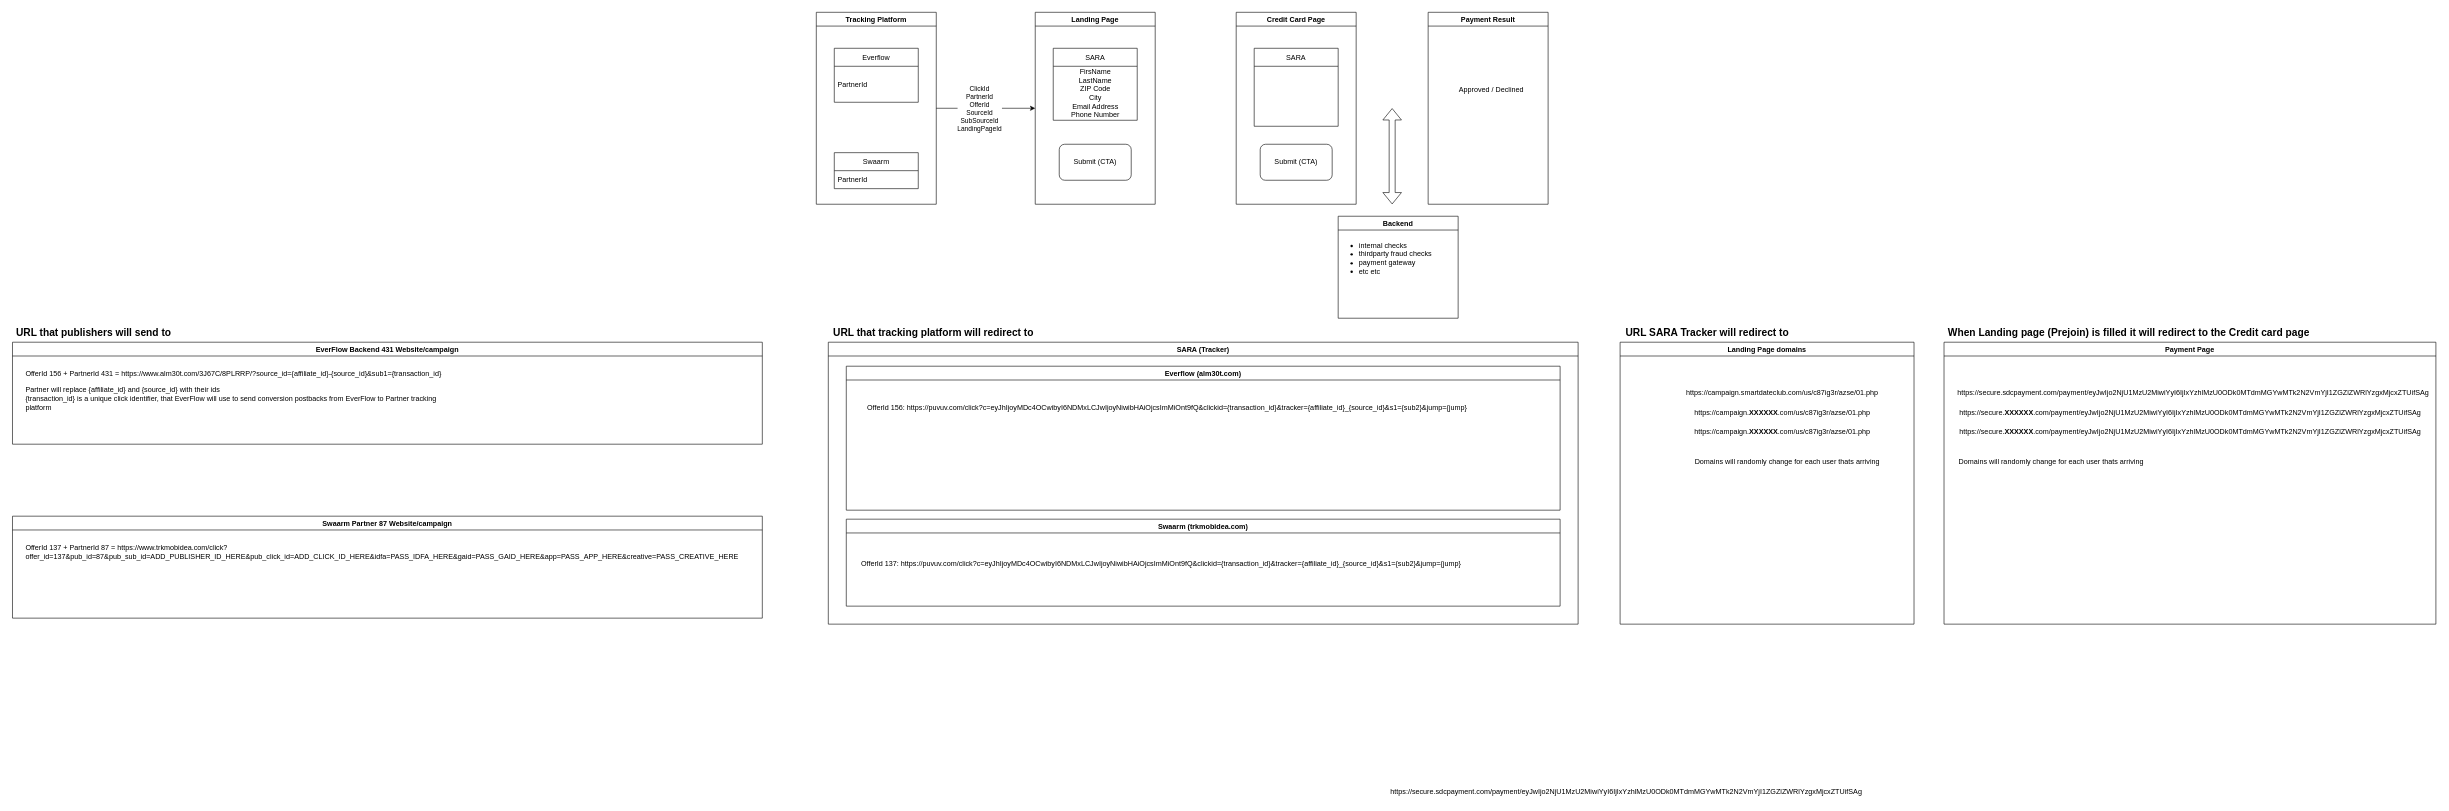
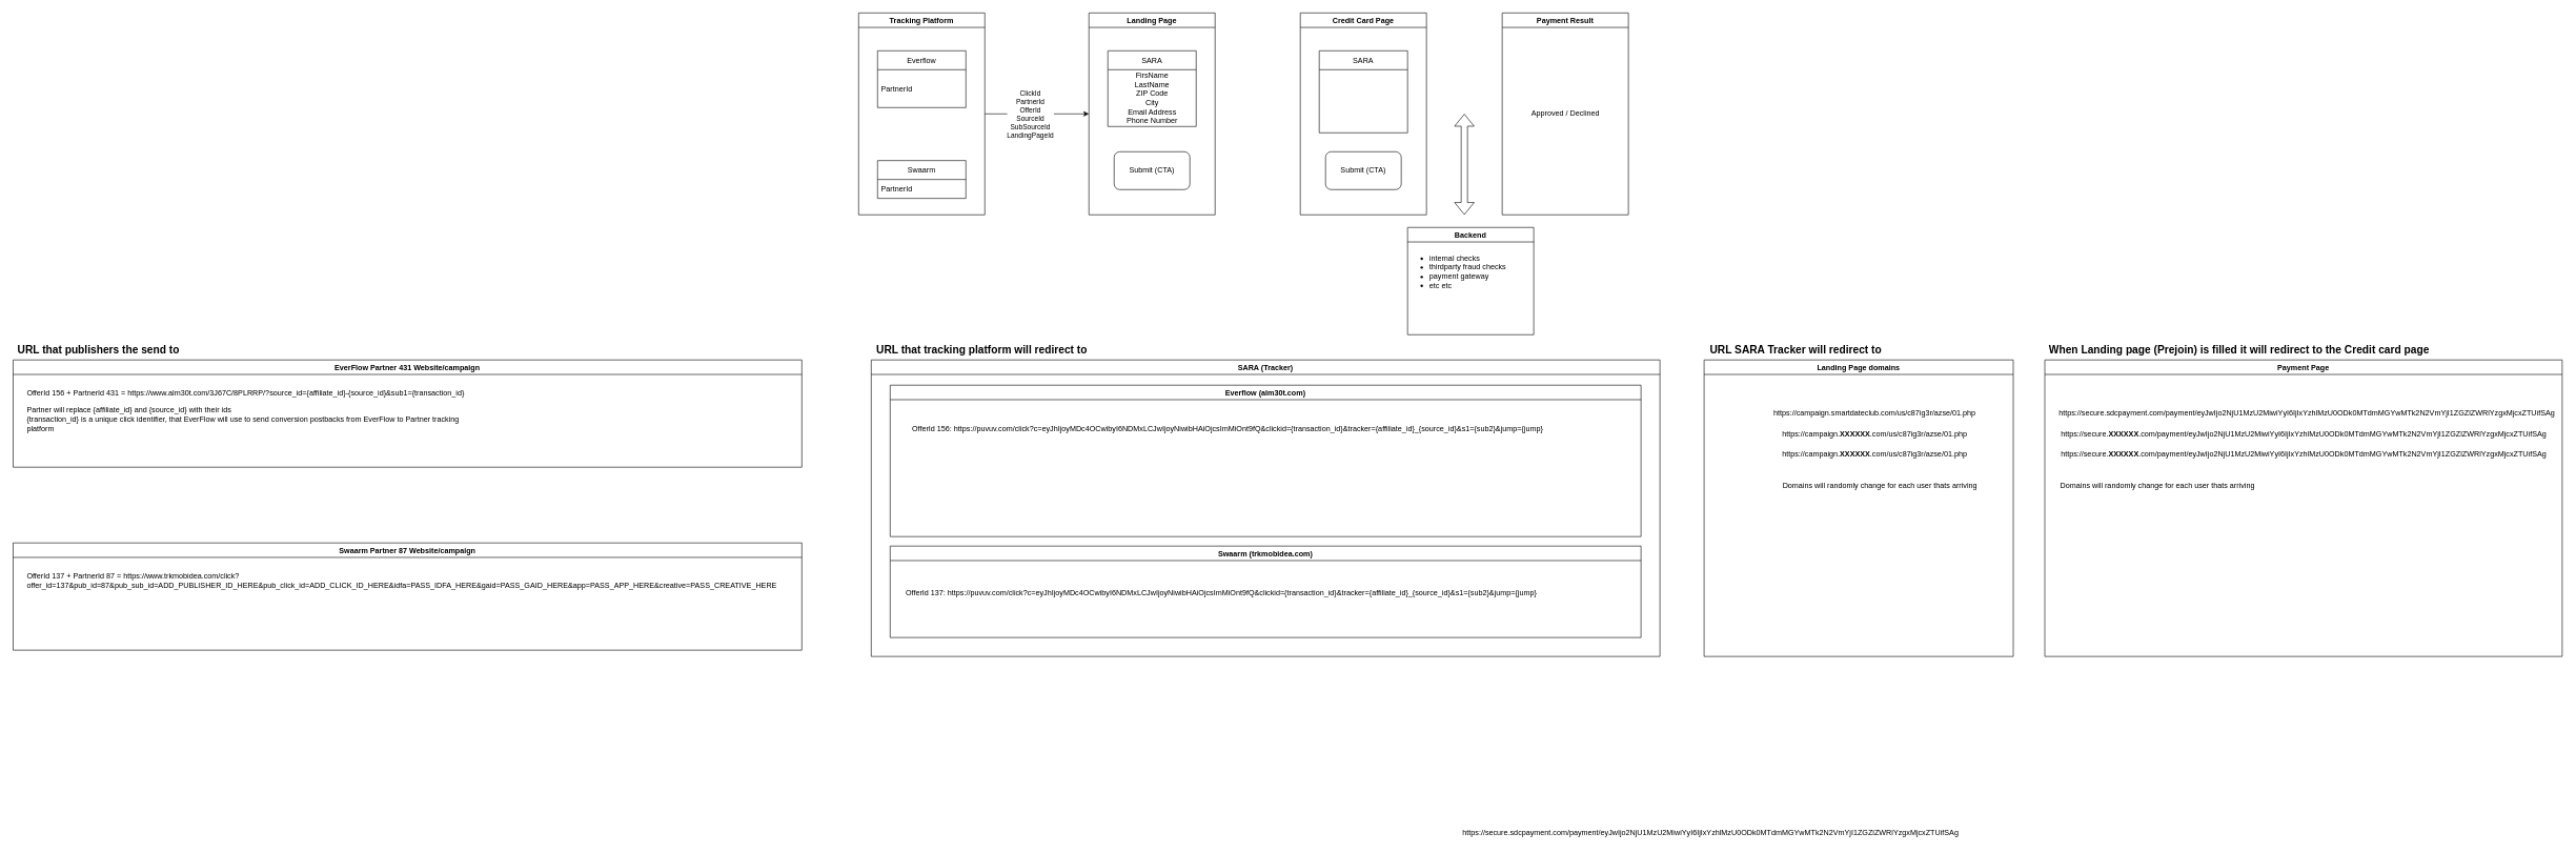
  <mxCell id="0" />
  <mxCell id="1" parent="0" />
  <mxCell id="2" style="edgeStyle=orthogonalEdgeStyle;rounded=0;orthogonalLoop=1;jettySize=auto;html=1;entryX=0;entryY=0.5;entryDx=0;entryDy=0;" parent="1" source="4" target="9" edge="1"><mxGeometry relative="1" as="geometry" /></mxCell>
  <mxCell id="3" value="ClickId&lt;br&gt;PartnerId&lt;br&gt;OfferId&lt;br&gt;SourceId&lt;br&gt;SubSourceId&lt;br&gt;LandingPageId" style="edgeLabel;html=1;align=center;verticalAlign=middle;resizable=0;points=[];" parent="2" vertex="1" connectable="0"><mxGeometry x="0.292" y="-3" relative="1" as="geometry"><mxPoint x="-36" y="-3" as="offset" /></mxGeometry></mxCell>
  <mxCell id="4" value="Tracking Platform" style="swimlane;" parent="1" vertex="1"><mxGeometry x="1360" y="20" width="200" height="320" as="geometry" /></mxCell>
  <mxCell id="5" value="Everflow" style="swimlane;fontStyle=0;childLayout=stackLayout;horizontal=1;startSize=30;horizontalStack=0;resizeParent=1;resizeParentMax=0;resizeLast=0;collapsible=1;marginBottom=0;" parent="4" vertex="1"><mxGeometry x="30" y="60" width="140" height="90" as="geometry" /></mxCell>
  <mxCell id="6" value="PartnerId" style="text;strokeColor=none;fillColor=none;align=left;verticalAlign=middle;spacingLeft=4;spacingRight=4;overflow=hidden;points=[[0,0.5],[1,0.5]];portConstraint=eastwest;rotatable=0;" parent="5" vertex="1"><mxGeometry y="30" width="140" height="60" as="geometry" /></mxCell>
  <mxCell id="7" value="Swaarm" style="swimlane;fontStyle=0;childLayout=stackLayout;horizontal=1;startSize=30;horizontalStack=0;resizeParent=1;resizeParentMax=0;resizeLast=0;collapsible=1;marginBottom=0;" parent="4" vertex="1"><mxGeometry x="30" y="234" width="140" height="60" as="geometry" /></mxCell>
  <mxCell id="8" value="PartnerId" style="text;strokeColor=none;fillColor=none;align=left;verticalAlign=middle;spacingLeft=4;spacingRight=4;overflow=hidden;points=[[0,0.5],[1,0.5]];portConstraint=eastwest;rotatable=0;" parent="7" vertex="1"><mxGeometry y="30" width="140" height="30" as="geometry" /></mxCell>
  <mxCell id="9" value="Landing Page" style="swimlane;" parent="1" vertex="1"><mxGeometry x="1725" y="20" width="200" height="320" as="geometry" /></mxCell>
  <mxCell id="10" value="SARA" style="swimlane;fontStyle=0;childLayout=stackLayout;horizontal=1;startSize=30;horizontalStack=0;resizeParent=1;resizeParentMax=0;resizeLast=0;collapsible=1;marginBottom=0;" parent="9" vertex="1"><mxGeometry x="30" y="60" width="140" height="120" as="geometry" /></mxCell>
  <mxCell id="11" value="FirsName&lt;br&gt;LastName&lt;br&gt;ZIP Code&lt;br&gt;City&lt;br&gt;Email Address&lt;br&gt;Phone Number&lt;br&gt;" style="text;html=1;align=center;verticalAlign=middle;resizable=0;points=[];autosize=1;strokeColor=none;fillColor=none;" parent="10" vertex="1"><mxGeometry y="30" width="140" height="90" as="geometry" /></mxCell>
  <mxCell id="12" value="Submit (CTA)" style="rounded=1;whiteSpace=wrap;html=1;" parent="9" vertex="1"><mxGeometry x="40" y="220" width="120" height="60" as="geometry" /></mxCell>
  <mxCell id="13" value="Credit Card Page" style="swimlane;" parent="1" vertex="1"><mxGeometry x="2060" y="20" width="200" height="320" as="geometry" /></mxCell>
  <mxCell id="14" value="SARA" style="swimlane;fontStyle=0;childLayout=stackLayout;horizontal=1;startSize=30;horizontalStack=0;resizeParent=1;resizeParentMax=0;resizeLast=0;collapsible=1;marginBottom=0;" parent="13" vertex="1"><mxGeometry x="30" y="60" width="140" height="130" as="geometry" /></mxCell>
  <mxCell id="15" value="Submit (CTA)" style="rounded=1;whiteSpace=wrap;html=1;" parent="13" vertex="1"><mxGeometry x="40" y="220" width="120" height="60" as="geometry" /></mxCell>
  <mxCell id="16" value="Payment Result" style="swimlane;" parent="1" vertex="1"><mxGeometry x="2380" y="20" width="200" height="320" as="geometry" /></mxCell>
- <mxCell id="17" value="Approved / Declined" style="text;html=1;align=center;verticalAlign=middle;resizable=0;points=[];autosize=1;strokeColor=none;fillColor=none;" parent="16" vertex="1"><mxGeometry x="45" y="120" width="120" height="20" as="geometry" /></mxCell>
+ <mxCell id="17" value="Approved / Declined" style="text;html=1;align=center;verticalAlign=middle;resizable=0;points=[];autosize=1;strokeColor=none;fillColor=none;" parent="16" vertex="1"><mxGeometry x="40" y="150" width="120" height="20" as="geometry" /></mxCell>
  <mxCell id="18" value="SARA (Tracker)" style="swimlane;" parent="1" vertex="1"><mxGeometry x="1380" y="570" width="1250" height="470" as="geometry" /></mxCell>
  <mxCell id="19" value="Everflow (alm30t.com)" style="swimlane;" parent="18" vertex="1"><mxGeometry x="30" y="40" width="1190" height="240" as="geometry" /></mxCell>
  <mxCell id="20" value="OfferId 156:&amp;nbsp;https://puvuv.com/click?c=eyJhIjoyMDc4OCwibyI6NDMxLCJwIjoyNiwibHAiOjcsImMiOnt9fQ&amp;amp;clickid={transaction_id}&amp;amp;tracker={affiliate_id}_{source_id}&amp;amp;s1={sub2}&amp;amp;jump={jump}" style="text;html=1;strokeColor=none;fillColor=none;align=center;verticalAlign=middle;whiteSpace=wrap;rounded=0;" parent="19" vertex="1"><mxGeometry x="20" y="50" width="1030" height="40" as="geometry" /></mxCell>
  <mxCell id="21" value="Swaarm (trkmobidea.com)" style="swimlane;" parent="18" vertex="1"><mxGeometry x="30" y="295" width="1190" height="145" as="geometry" /></mxCell>
  <mxCell id="22" value="OfferId 137:&amp;nbsp;https://puvuv.com/click?c=eyJhIjoyMDc4OCwibyI6NDMxLCJwIjoyNiwibHAiOjcsImMiOnt9fQ&amp;amp;clickid={transaction_id}&amp;amp;tracker={affiliate_id}_{source_id}&amp;amp;s1={sub2}&amp;amp;jump={jump}" style="text;html=1;strokeColor=none;fillColor=none;align=center;verticalAlign=middle;whiteSpace=wrap;rounded=0;" parent="21" vertex="1"><mxGeometry x="10" y="55" width="1030" height="40" as="geometry" /></mxCell>
- <mxCell id="23" value="EverFlow Backend 431 Website/campaign" style="swimlane;" parent="1" vertex="1"><mxGeometry x="20" y="570" width="1250" height="170" as="geometry" /></mxCell>
+ <mxCell id="23" value="EverFlow Partner 431 Website/campaign" style="swimlane;" parent="1" vertex="1"><mxGeometry x="20" y="570" width="1250" height="170" as="geometry" /></mxCell>
  <mxCell id="24" value="OfferId 156 + PartnerId 431 = https://www.alm30t.com/3J67C/8PLRRP/?source_id={affiliate_id}-{source_id}&amp;amp;sub1={transaction_id}&lt;br&gt;&lt;br&gt;Partner will replace {affiliate_id} and {source_id} with their ids&lt;br&gt;{transaction_id} is a unique click identifier, that EverFlow will use to send conversion postbacks from EverFlow to Partner tracking platform" style="text;html=1;strokeColor=none;fillColor=none;align=left;verticalAlign=middle;whiteSpace=wrap;rounded=0;" parent="23" vertex="1"><mxGeometry x="20" y="40" width="720" height="80" as="geometry" /></mxCell>
  <mxCell id="25" value="Landing Page domains" style="swimlane;" parent="1" vertex="1"><mxGeometry x="2700" y="570" width="490" height="470" as="geometry" /></mxCell>
  <mxCell id="26" value="https://campaign.smartdateclub.com/us/c87ig3r/azse/01.php" style="text;html=1;align=center;verticalAlign=middle;resizable=0;points=[];autosize=1;strokeColor=none;fillColor=none;" parent="25" vertex="1"><mxGeometry x="100" y="75" width="340" height="20" as="geometry" /></mxCell>
  <mxCell id="27" value="https://campaign.&lt;b&gt;XXXXXX&lt;/b&gt;.com/us/c87ig3r/azse/01.php" style="text;html=1;align=center;verticalAlign=middle;resizable=0;points=[];autosize=1;strokeColor=none;fillColor=none;" parent="25" vertex="1"><mxGeometry x="115" y="108" width="310" height="20" as="geometry" /></mxCell>
  <mxCell id="28" value="https://campaign.&lt;b&gt;XXXXXX&lt;/b&gt;.com/us/c87ig3r/azse/01.php" style="text;html=1;align=center;verticalAlign=middle;resizable=0;points=[];autosize=1;strokeColor=none;fillColor=none;" parent="25" vertex="1"><mxGeometry x="115" y="140" width="310" height="20" as="geometry" /></mxCell>
  <mxCell id="29" value="Domains will randomly change for each user thats arriving&amp;nbsp;" style="text;html=1;align=center;verticalAlign=middle;resizable=0;points=[];autosize=1;strokeColor=none;fillColor=none;" parent="25" vertex="1"><mxGeometry x="115" y="190" width="330" height="20" as="geometry" /></mxCell>
  <mxCell id="30" value="Swaarm Partner 87 Website/campaign" style="swimlane;" parent="1" vertex="1"><mxGeometry x="20" y="860" width="1250" height="170" as="geometry" /></mxCell>
  <mxCell id="31" value="OfferId 137 + PartnerId 87 =&amp;nbsp;https://www.trkmobidea.com/click?offer_id=137&amp;amp;pub_id=87&amp;amp;pub_sub_id=ADD_PUBLISHER_ID_HERE&amp;amp;pub_click_id=ADD_CLICK_ID_HERE&amp;amp;idfa=PASS_IDFA_HERE&amp;amp;gaid=PASS_GAID_HERE&amp;amp;app=PASS_APP_HERE&amp;amp;creative=PASS_CREATIVE_HERE&amp;nbsp;&lt;br&gt;" style="text;html=1;strokeColor=none;fillColor=none;align=left;verticalAlign=middle;whiteSpace=wrap;rounded=0;" parent="30" vertex="1"><mxGeometry x="20" y="30" width="720" height="60" as="geometry" /></mxCell>
- <mxCell id="32" value="&lt;h1 style=&quot;font-size: 17px;&quot;&gt;URL that publishers will send to&lt;/h1&gt;" style="text;html=1;align=center;verticalAlign=middle;resizable=0;points=[];autosize=1;strokeColor=none;fillColor=none;fontSize=17;" parent="1" vertex="1"><mxGeometry x="20" y="530" width="270" height="50" as="geometry" /></mxCell>
+ <mxCell id="32" value="&lt;h1 style=&quot;font-size: 17px;&quot;&gt;URL that publishers the send to&lt;/h1&gt;" style="text;html=1;align=center;verticalAlign=middle;resizable=0;points=[];autosize=1;strokeColor=none;fillColor=none;fontSize=17;" parent="1" vertex="1"><mxGeometry x="20" y="530" width="270" height="50" as="geometry" /></mxCell>
  <mxCell id="33" value="&lt;h1 style=&quot;font-size: 17px;&quot;&gt;URL that tracking platform will redirect to&lt;/h1&gt;" style="text;html=1;align=center;verticalAlign=middle;resizable=0;points=[];autosize=1;strokeColor=none;fillColor=none;fontSize=17;" parent="1" vertex="1"><mxGeometry x="1380" y="530" width="350" height="50" as="geometry" /></mxCell>
  <mxCell id="34" value="https://secure.sdcpayment.com/payment/eyJwIjo2NjU1MzU2MiwiYyI6IjIxYzhlMzU0ODk0MTdmMGYwMTk2N2VmYjI1ZGZlZWRlYzgxMjcxZTUifSAg" style="text;html=1;align=center;verticalAlign=middle;resizable=0;points=[];autosize=1;strokeColor=none;fillColor=none;" parent="1" vertex="1"><mxGeometry x="2310" y="1310" width="800" height="20" as="geometry" /></mxCell>
  <mxCell id="35" value="Payment Page" style="swimlane;" parent="1" vertex="1"><mxGeometry x="3240" y="570" width="820" height="470" as="geometry" /></mxCell>
  <mxCell id="36" value="https://secure.sdcpayment.com/payment/eyJwIjo2NjU1MzU2MiwiYyI6IjIxYzhlMzU0ODk0MTdmMGYwMTk2N2VmYjI1ZGZlZWRlYzgxMjcxZTUifSAg" style="text;html=1;align=center;verticalAlign=middle;resizable=0;points=[];autosize=1;strokeColor=none;fillColor=none;" parent="35" vertex="1"><mxGeometry x="15" y="75" width="800" height="20" as="geometry" /></mxCell>
  <mxCell id="37" value="Domains will randomly change for each user thats arriving&amp;nbsp;" style="text;html=1;align=center;verticalAlign=middle;resizable=0;points=[];autosize=1;strokeColor=none;fillColor=none;" parent="35" vertex="1"><mxGeometry x="15" y="190" width="330" height="20" as="geometry" /></mxCell>
  <mxCell id="38" value="https://secure.&lt;b&gt;XXXXXX&lt;/b&gt;.com/payment/eyJwIjo2NjU1MzU2MiwiYyI6IjIxYzhlMzU0ODk0MTdmMGYwMTk2N2VmYjI1ZGZlZWRlYzgxMjcxZTUifSAg" style="text;html=1;align=center;verticalAlign=middle;resizable=0;points=[];autosize=1;strokeColor=none;fillColor=none;" parent="35" vertex="1"><mxGeometry x="15" y="108" width="790" height="20" as="geometry" /></mxCell>
  <mxCell id="39" value="https://secure.&lt;b&gt;XXXXXX&lt;/b&gt;.com/payment/eyJwIjo2NjU1MzU2MiwiYyI6IjIxYzhlMzU0ODk0MTdmMGYwMTk2N2VmYjI1ZGZlZWRlYzgxMjcxZTUifSAg" style="text;html=1;align=center;verticalAlign=middle;resizable=0;points=[];autosize=1;strokeColor=none;fillColor=none;" parent="35" vertex="1"><mxGeometry x="15" y="140" width="790" height="20" as="geometry" /></mxCell>
  <mxCell id="40" value="&lt;h1 style=&quot;font-size: 17px;&quot;&gt;URL SARA Tracker will redirect to&lt;/h1&gt;" style="text;html=1;align=center;verticalAlign=middle;resizable=0;points=[];autosize=1;strokeColor=none;fillColor=none;fontSize=17;" parent="1" vertex="1"><mxGeometry x="2700" y="530" width="290" height="50" as="geometry" /></mxCell>
  <mxCell id="41" value="&lt;h1 style=&quot;font-size: 17px;&quot;&gt;When Landing page (Prejoin) is filled it will redirect to the Credit card page&amp;nbsp;&lt;/h1&gt;" style="text;html=1;align=center;verticalAlign=middle;resizable=0;points=[];autosize=1;strokeColor=none;fillColor=none;fontSize=17;" parent="1" vertex="1"><mxGeometry x="3240" y="530" width="620" height="50" as="geometry" /></mxCell>
  <mxCell id="42" value="" style="shape=flexArrow;endArrow=classic;startArrow=classic;html=1;rounded=0;" edge="1" parent="1"><mxGeometry width="100" height="100" relative="1" as="geometry"><mxPoint x="2320" y="340" as="sourcePoint" /><mxPoint x="2320" y="180" as="targetPoint" /></mxGeometry></mxCell>
  <mxCell id="43" value="Backend" style="swimlane;" vertex="1" parent="1"><mxGeometry x="2230" y="360" width="200" height="170" as="geometry" /></mxCell>
  <mxCell id="44" value="&lt;ul&gt;&lt;li&gt;internal checks&lt;/li&gt;&lt;li&gt;thirdparty fraud checks&lt;/li&gt;&lt;li&gt;payment gateway&lt;/li&gt;&lt;li&gt;etc etc&lt;/li&gt;&lt;/ul&gt;" style="text;html=1;align=left;verticalAlign=middle;resizable=0;points=[];autosize=1;strokeColor=none;fillColor=none;" vertex="1" parent="43"><mxGeometry x="-7" y="25" width="180" height="90" as="geometry" /></mxCell>
